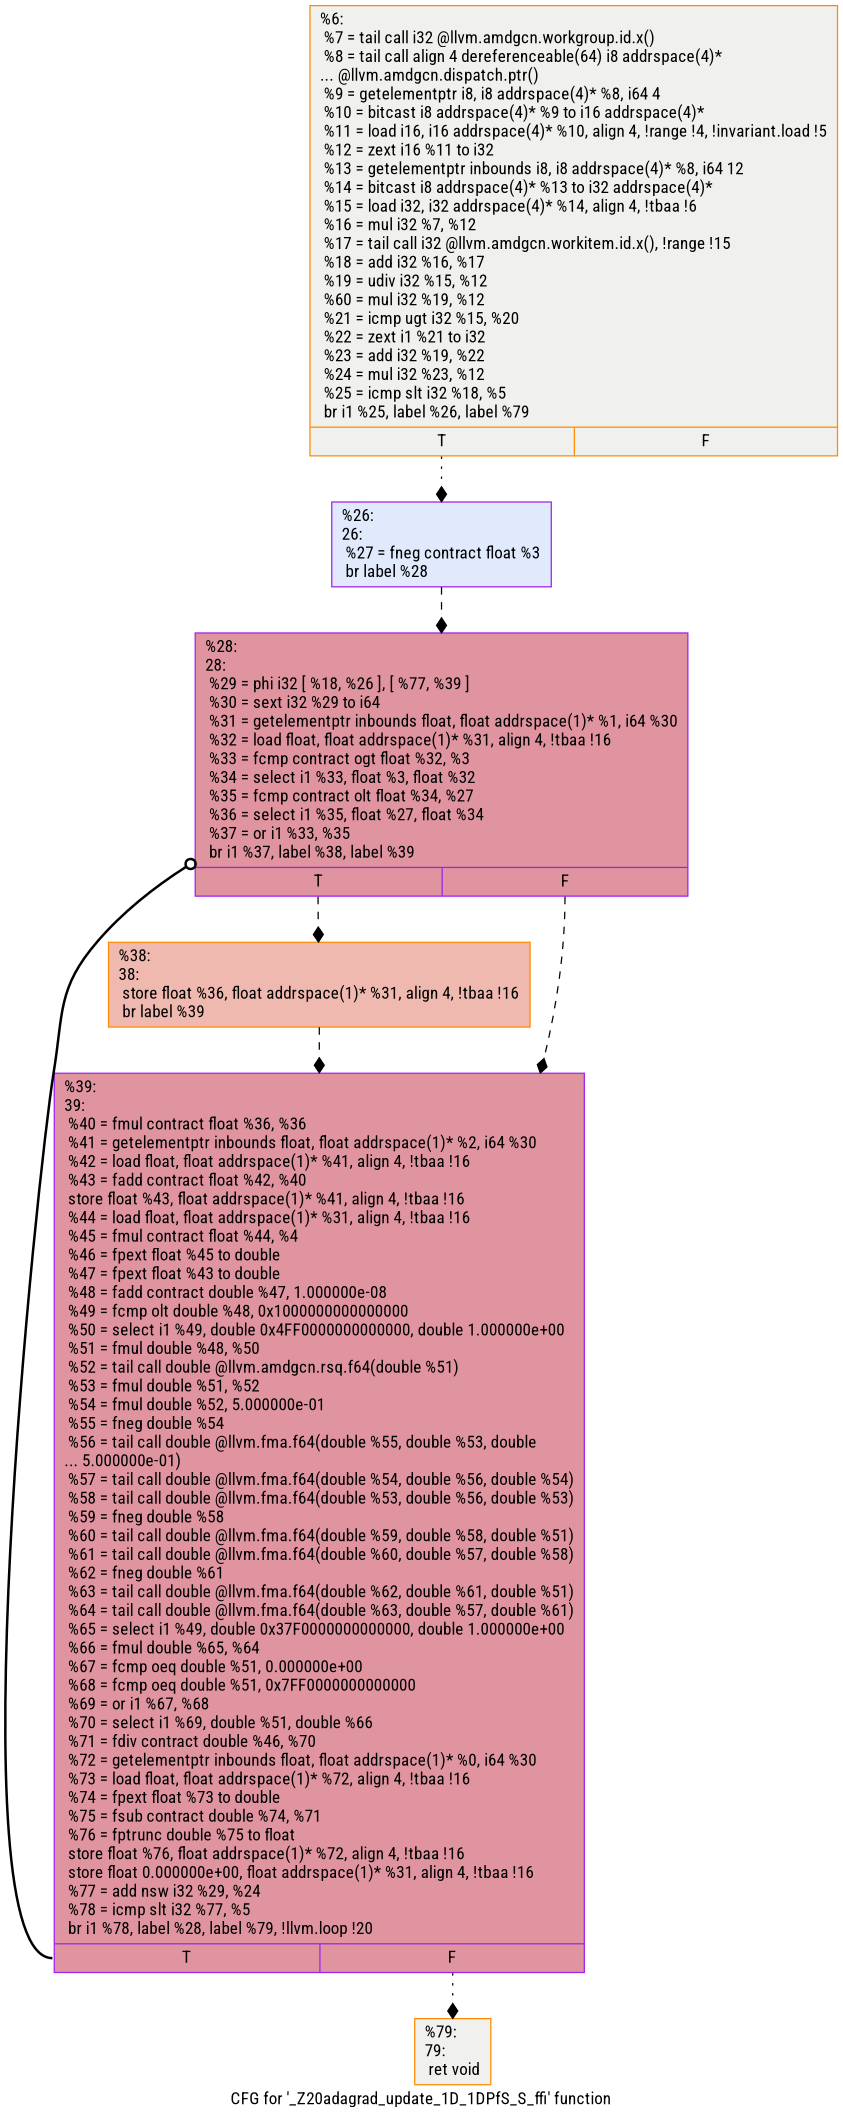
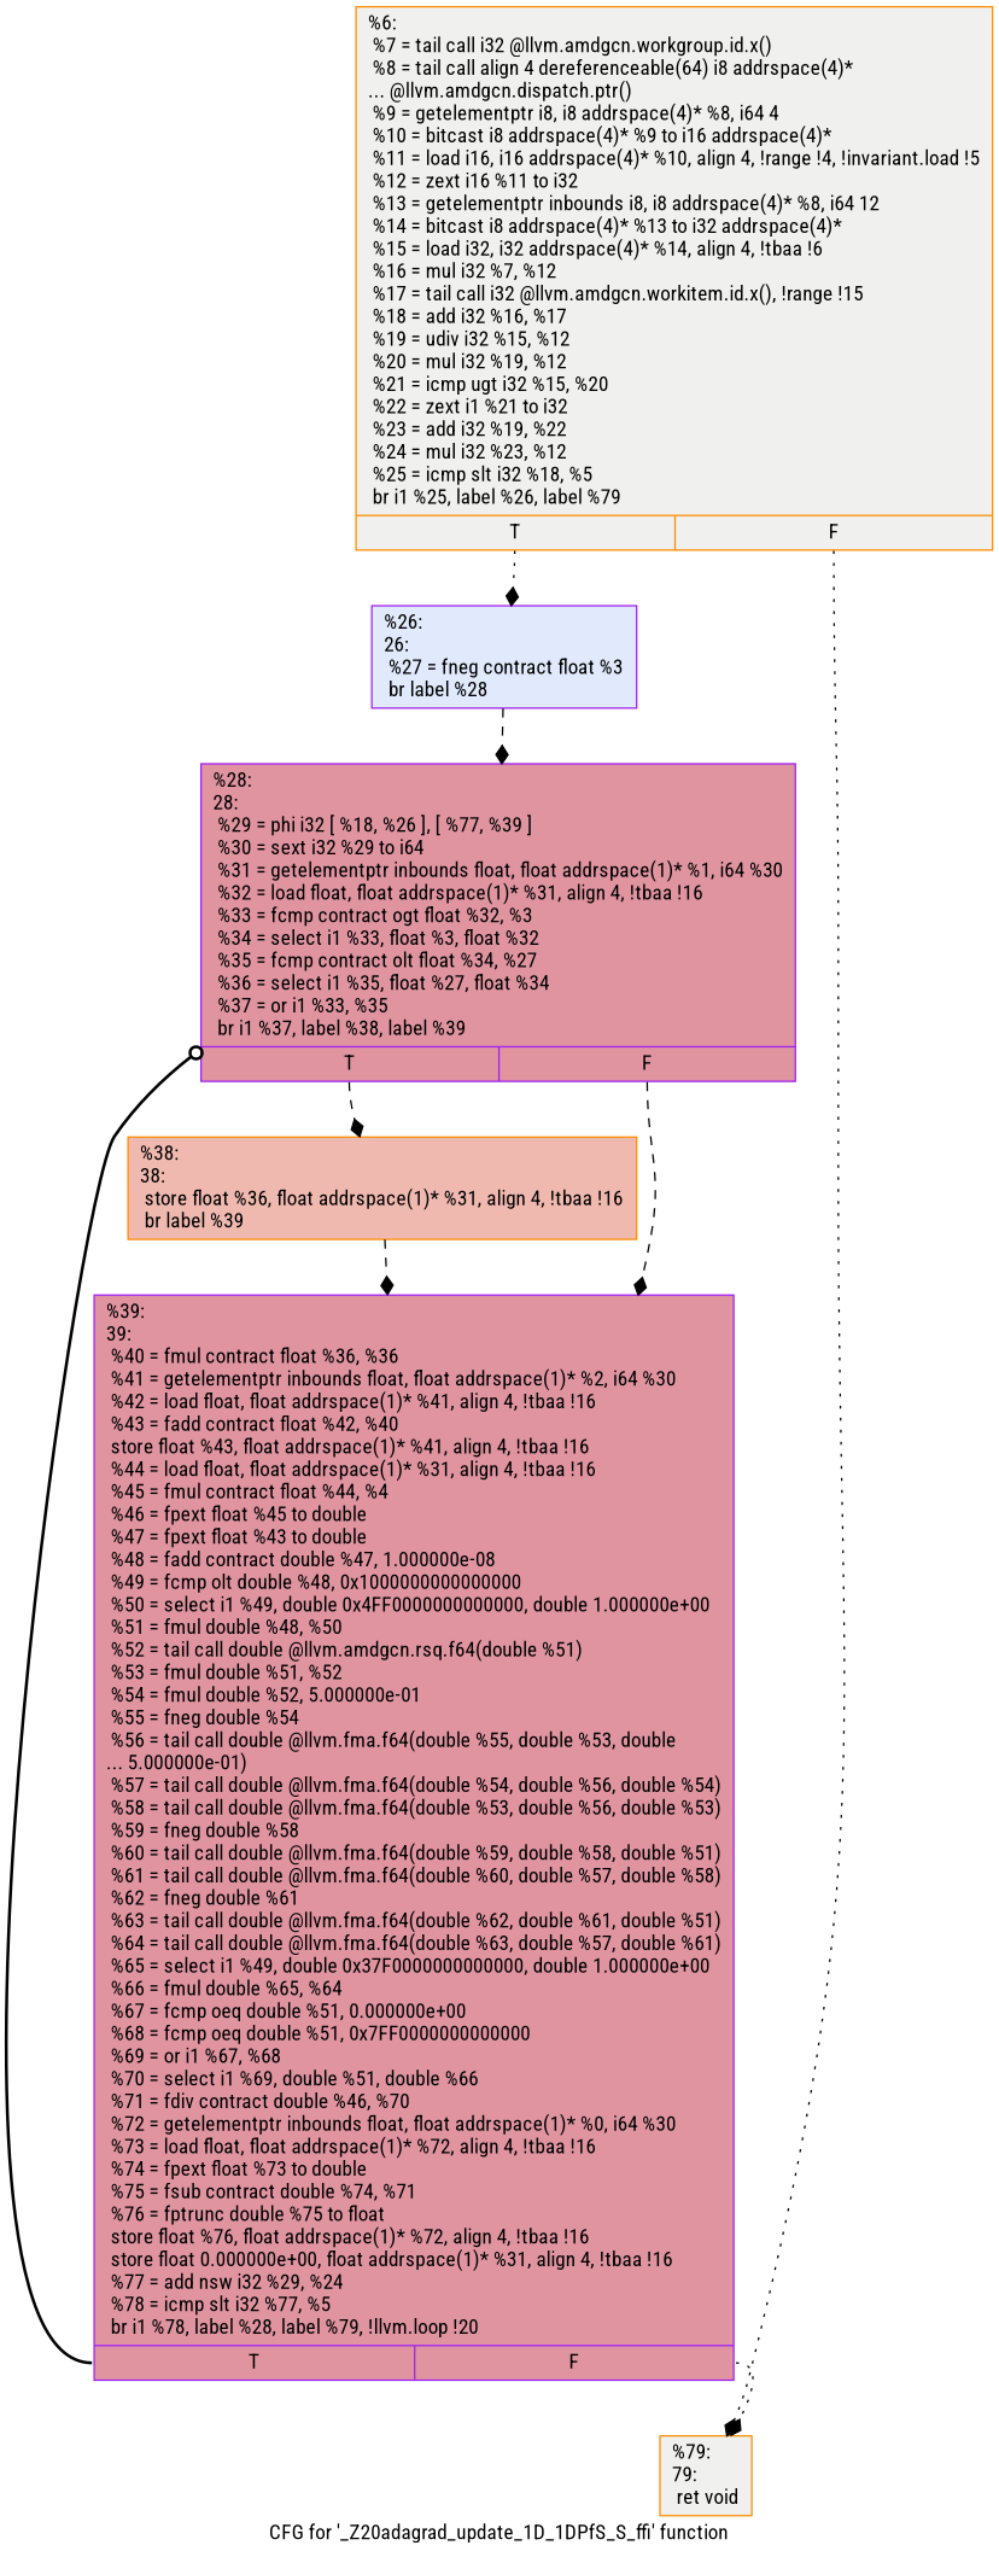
  digraph {
    fontname="Roboto Condensed"
    label="CFG for '_Z20adagrad_update_1D_1DPfS_S_ffi' function"
    node [color=darkorange fillcolor="#dedcdb70" fontname="Roboto Condensed" shape=record style=filled]
    edge [arrowhead=diamond fontname="Roboto Condensed" style=dashed tailport=s0]
-   n1 [label="{%6:\l  %7 = tail call i32 @llvm.amdgcn.workgroup.id.x()\l  %8 = tail call align 4 dereferenceable(64) i8 addrspace(4)*\l... @llvm.amdgcn.dispatch.ptr()\l  %9 = getelementptr i8, i8 addrspace(4)* %8, i64 4\l  %10 = bitcast i8 addrspace(4)* %9 to i16 addrspace(4)*\l  %11 = load i16, i16 addrspace(4)* %10, align 4, !range !4, !invariant.load !5\l  %12 = zext i16 %11 to i32\l  %13 = getelementptr inbounds i8, i8 addrspace(4)* %8, i64 12\l  %14 = bitcast i8 addrspace(4)* %13 to i32 addrspace(4)*\l  %15 = load i32, i32 addrspace(4)* %14, align 4, !tbaa !6\l  %16 = mul i32 %7, %12\l  %17 = tail call i32 @llvm.amdgcn.workitem.id.x(), !range !15\l  %18 = add i32 %16, %17\l  %19 = udiv i32 %15, %12\l  %60 = mul i32 %19, %12\l  %21 = icmp ugt i32 %15, %20\l  %22 = zext i1 %21 to i32\l  %23 = add i32 %19, %22\l  %24 = mul i32 %23, %12\l  %25 = icmp slt i32 %18, %5\l  br i1 %25, label %26, label %79\l|{<s0>T|<s1>F}}"]
+   n1 [label="{%6:\l  %7 = tail call i32 @llvm.amdgcn.workgroup.id.x()\l  %8 = tail call align 4 dereferenceable(64) i8 addrspace(4)*\l... @llvm.amdgcn.dispatch.ptr()\l  %9 = getelementptr i8, i8 addrspace(4)* %8, i64 4\l  %10 = bitcast i8 addrspace(4)* %9 to i16 addrspace(4)*\l  %11 = load i16, i16 addrspace(4)* %10, align 4, !range !4, !invariant.load !5\l  %12 = zext i16 %11 to i32\l  %13 = getelementptr inbounds i8, i8 addrspace(4)* %8, i64 12\l  %14 = bitcast i8 addrspace(4)* %13 to i32 addrspace(4)*\l  %15 = load i32, i32 addrspace(4)* %14, align 4, !tbaa !6\l  %16 = mul i32 %7, %12\l  %17 = tail call i32 @llvm.amdgcn.workitem.id.x(), !range !15\l  %18 = add i32 %16, %17\l  %19 = udiv i32 %15, %12\l  %20 = mul i32 %19, %12\l  %21 = icmp ugt i32 %15, %20\l  %22 = zext i1 %21 to i32\l  %23 = add i32 %19, %22\l  %24 = mul i32 %23, %12\l  %25 = icmp slt i32 %18, %5\l  br i1 %25, label %26, label %79\l|{<s0>T|<s1>F}}"]
    n2 [color=purple fillcolor="#b9d0f970" label="{%26:\l26:                                               \l  %27 = fneg contract float %3\l  br label %28\l}"]
    n3 [label="{%79:\l79:                                               \l  ret void\l}"]
    n4 [color=purple fillcolor="#b70d2870" label="{%28:\l28:                                               \l  %29 = phi i32 [ %18, %26 ], [ %77, %39 ]\l  %30 = sext i32 %29 to i64\l  %31 = getelementptr inbounds float, float addrspace(1)* %1, i64 %30\l  %32 = load float, float addrspace(1)* %31, align 4, !tbaa !16\l  %33 = fcmp contract ogt float %32, %3\l  %34 = select i1 %33, float %3, float %32\l  %35 = fcmp contract olt float %34, %27\l  %36 = select i1 %35, float %27, float %34\l  %37 = or i1 %33, %35\l  br i1 %37, label %38, label %39\l|{<s0>T|<s1>F}}"]
    n5 [fillcolor="#de614d70" label="{%38:\l38:                                               \l  store float %36, float addrspace(1)* %31, align 4, !tbaa !16\l  br label %39\l}"]
    n6 [color=purple fillcolor="#b70d2870" label="{%39:\l39:                                               \l  %40 = fmul contract float %36, %36\l  %41 = getelementptr inbounds float, float addrspace(1)* %2, i64 %30\l  %42 = load float, float addrspace(1)* %41, align 4, !tbaa !16\l  %43 = fadd contract float %42, %40\l  store float %43, float addrspace(1)* %41, align 4, !tbaa !16\l  %44 = load float, float addrspace(1)* %31, align 4, !tbaa !16\l  %45 = fmul contract float %44, %4\l  %46 = fpext float %45 to double\l  %47 = fpext float %43 to double\l  %48 = fadd contract double %47, 1.000000e-08\l  %49 = fcmp olt double %48, 0x1000000000000000\l  %50 = select i1 %49, double 0x4FF0000000000000, double 1.000000e+00\l  %51 = fmul double %48, %50\l  %52 = tail call double @llvm.amdgcn.rsq.f64(double %51)\l  %53 = fmul double %51, %52\l  %54 = fmul double %52, 5.000000e-01\l  %55 = fneg double %54\l  %56 = tail call double @llvm.fma.f64(double %55, double %53, double\l... 5.000000e-01)\l  %57 = tail call double @llvm.fma.f64(double %54, double %56, double %54)\l  %58 = tail call double @llvm.fma.f64(double %53, double %56, double %53)\l  %59 = fneg double %58\l  %60 = tail call double @llvm.fma.f64(double %59, double %58, double %51)\l  %61 = tail call double @llvm.fma.f64(double %60, double %57, double %58)\l  %62 = fneg double %61\l  %63 = tail call double @llvm.fma.f64(double %62, double %61, double %51)\l  %64 = tail call double @llvm.fma.f64(double %63, double %57, double %61)\l  %65 = select i1 %49, double 0x37F0000000000000, double 1.000000e+00\l  %66 = fmul double %65, %64\l  %67 = fcmp oeq double %51, 0.000000e+00\l  %68 = fcmp oeq double %51, 0x7FF0000000000000\l  %69 = or i1 %67, %68\l  %70 = select i1 %69, double %51, double %66\l  %71 = fdiv contract double %46, %70\l  %72 = getelementptr inbounds float, float addrspace(1)* %0, i64 %30\l  %73 = load float, float addrspace(1)* %72, align 4, !tbaa !16\l  %74 = fpext float %73 to double\l  %75 = fsub contract double %74, %71\l  %76 = fptrunc double %75 to float\l  store float %76, float addrspace(1)* %72, align 4, !tbaa !16\l  store float 0.000000e+00, float addrspace(1)* %31, align 4, !tbaa !16\l  %77 = add nsw i32 %29, %24\l  %78 = icmp slt i32 %77, %5\l  br i1 %78, label %28, label %79, !llvm.loop !20\l|{<s0>T|<s1>F}}"]
    n1 -> n2 [style=dotted]
+   n1 -> n3 [style=dotted tailport=s1]
    n2 -> n4
    n4 -> n5
    n4 -> n6 [tailport=s1]
    n5 -> n6
    n6 -> n3 [style=dotted tailport=s1]
    n6 -> n4 [arrowhead=odot style=bold]
  }
